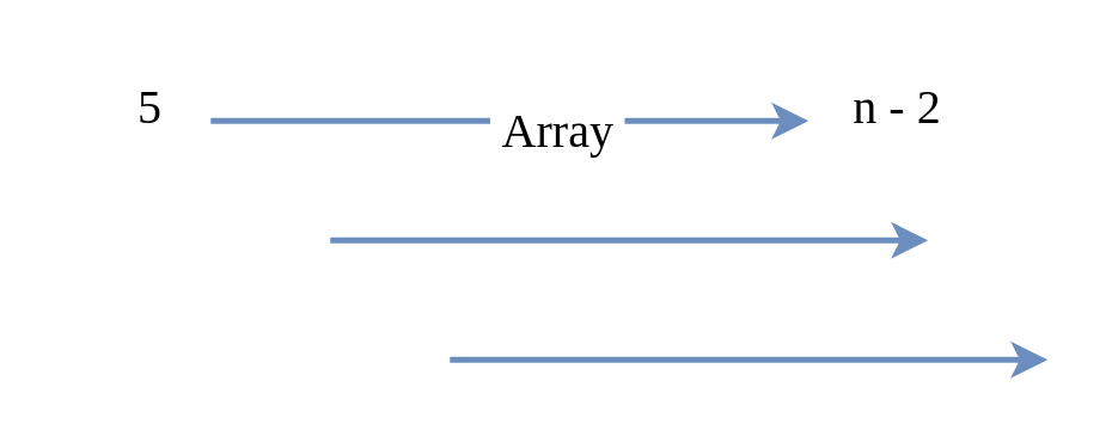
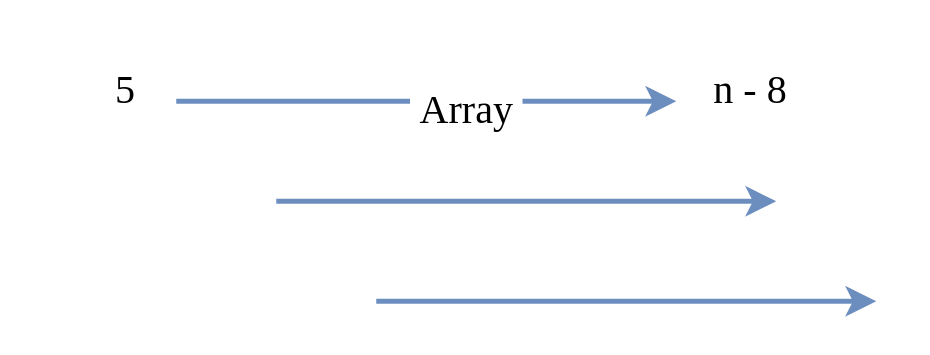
  <mxCell id="0" />
  <mxCell id="1" parent="0" />
  <mxCell id="2" value="" style="endArrow=classic;html=1;rounded=1;shadow=0;strokeColor=#6c8ebf;strokeWidth=2;fontFamily=Ubuntu;fontSize=14;fontStyle=0;fillColor=#dae8fc;" edge="1" parent="1"><mxGeometry width="50" height="50" relative="1" as="geometry"><mxPoint x="70" y="40" as="sourcePoint" /><mxPoint x="270" y="40" as="targetPoint" /></mxGeometry></mxCell>
  <mxCell id="3" value="&amp;nbsp;Array&amp;nbsp;" style="edgeLabel;html=1;align=center;verticalAlign=middle;resizable=0;points=[];rounded=1;shadow=0;strokeColor=#6c8ebf;strokeWidth=1;fontFamily=Ubuntu;fontSize=16;fontStyle=0;fillColor=#dae8fc;" vertex="1" connectable="0" parent="2"><mxGeometry x="0.15" y="-2" relative="1" as="geometry"><mxPoint as="offset" /></mxGeometry></mxCell>
  <mxCell id="4" value="" style="endArrow=classic;html=1;rounded=1;shadow=0;strokeColor=#6c8ebf;strokeWidth=2;fontFamily=Ubuntu;fontSize=14;fontStyle=0;fillColor=#dae8fc;" edge="1" parent="1"><mxGeometry width="50" height="50" relative="1" as="geometry"><mxPoint x="110" y="80" as="sourcePoint" /><mxPoint x="310" y="80" as="targetPoint" /></mxGeometry></mxCell>
  <mxCell id="5" value="" style="endArrow=classic;html=1;rounded=1;shadow=0;strokeColor=#6c8ebf;strokeWidth=2;fontFamily=Ubuntu;fontSize=14;fontStyle=0;fillColor=#dae8fc;" edge="1" parent="1"><mxGeometry width="50" height="50" relative="1" as="geometry"><mxPoint x="150" y="120" as="sourcePoint" /><mxPoint x="350" y="120" as="targetPoint" /></mxGeometry></mxCell>
  <mxCell id="6" value="5" style="text;html=1;align=center;verticalAlign=middle;whiteSpace=wrap;rounded=0;fontFamily=Ubuntu;fontSize=16;fontStyle=0;" vertex="1" parent="1"><mxGeometry x="20" y="20" width="60" height="30" as="geometry" /></mxCell>
- <mxCell id="7" value="n - 2" style="text;html=1;align=center;verticalAlign=middle;whiteSpace=wrap;rounded=0;fontFamily=Ubuntu;fontSize=16;fontStyle=0;" vertex="1" parent="1"><mxGeometry x="270" y="20" width="60" height="30" as="geometry" /></mxCell>
+ <mxCell id="7" value="n - 8" style="text;html=1;align=center;verticalAlign=middle;whiteSpace=wrap;rounded=0;fontFamily=Ubuntu;fontSize=16;fontStyle=0;" vertex="1" parent="1"><mxGeometry x="270" y="20" width="60" height="30" as="geometry" /></mxCell>
